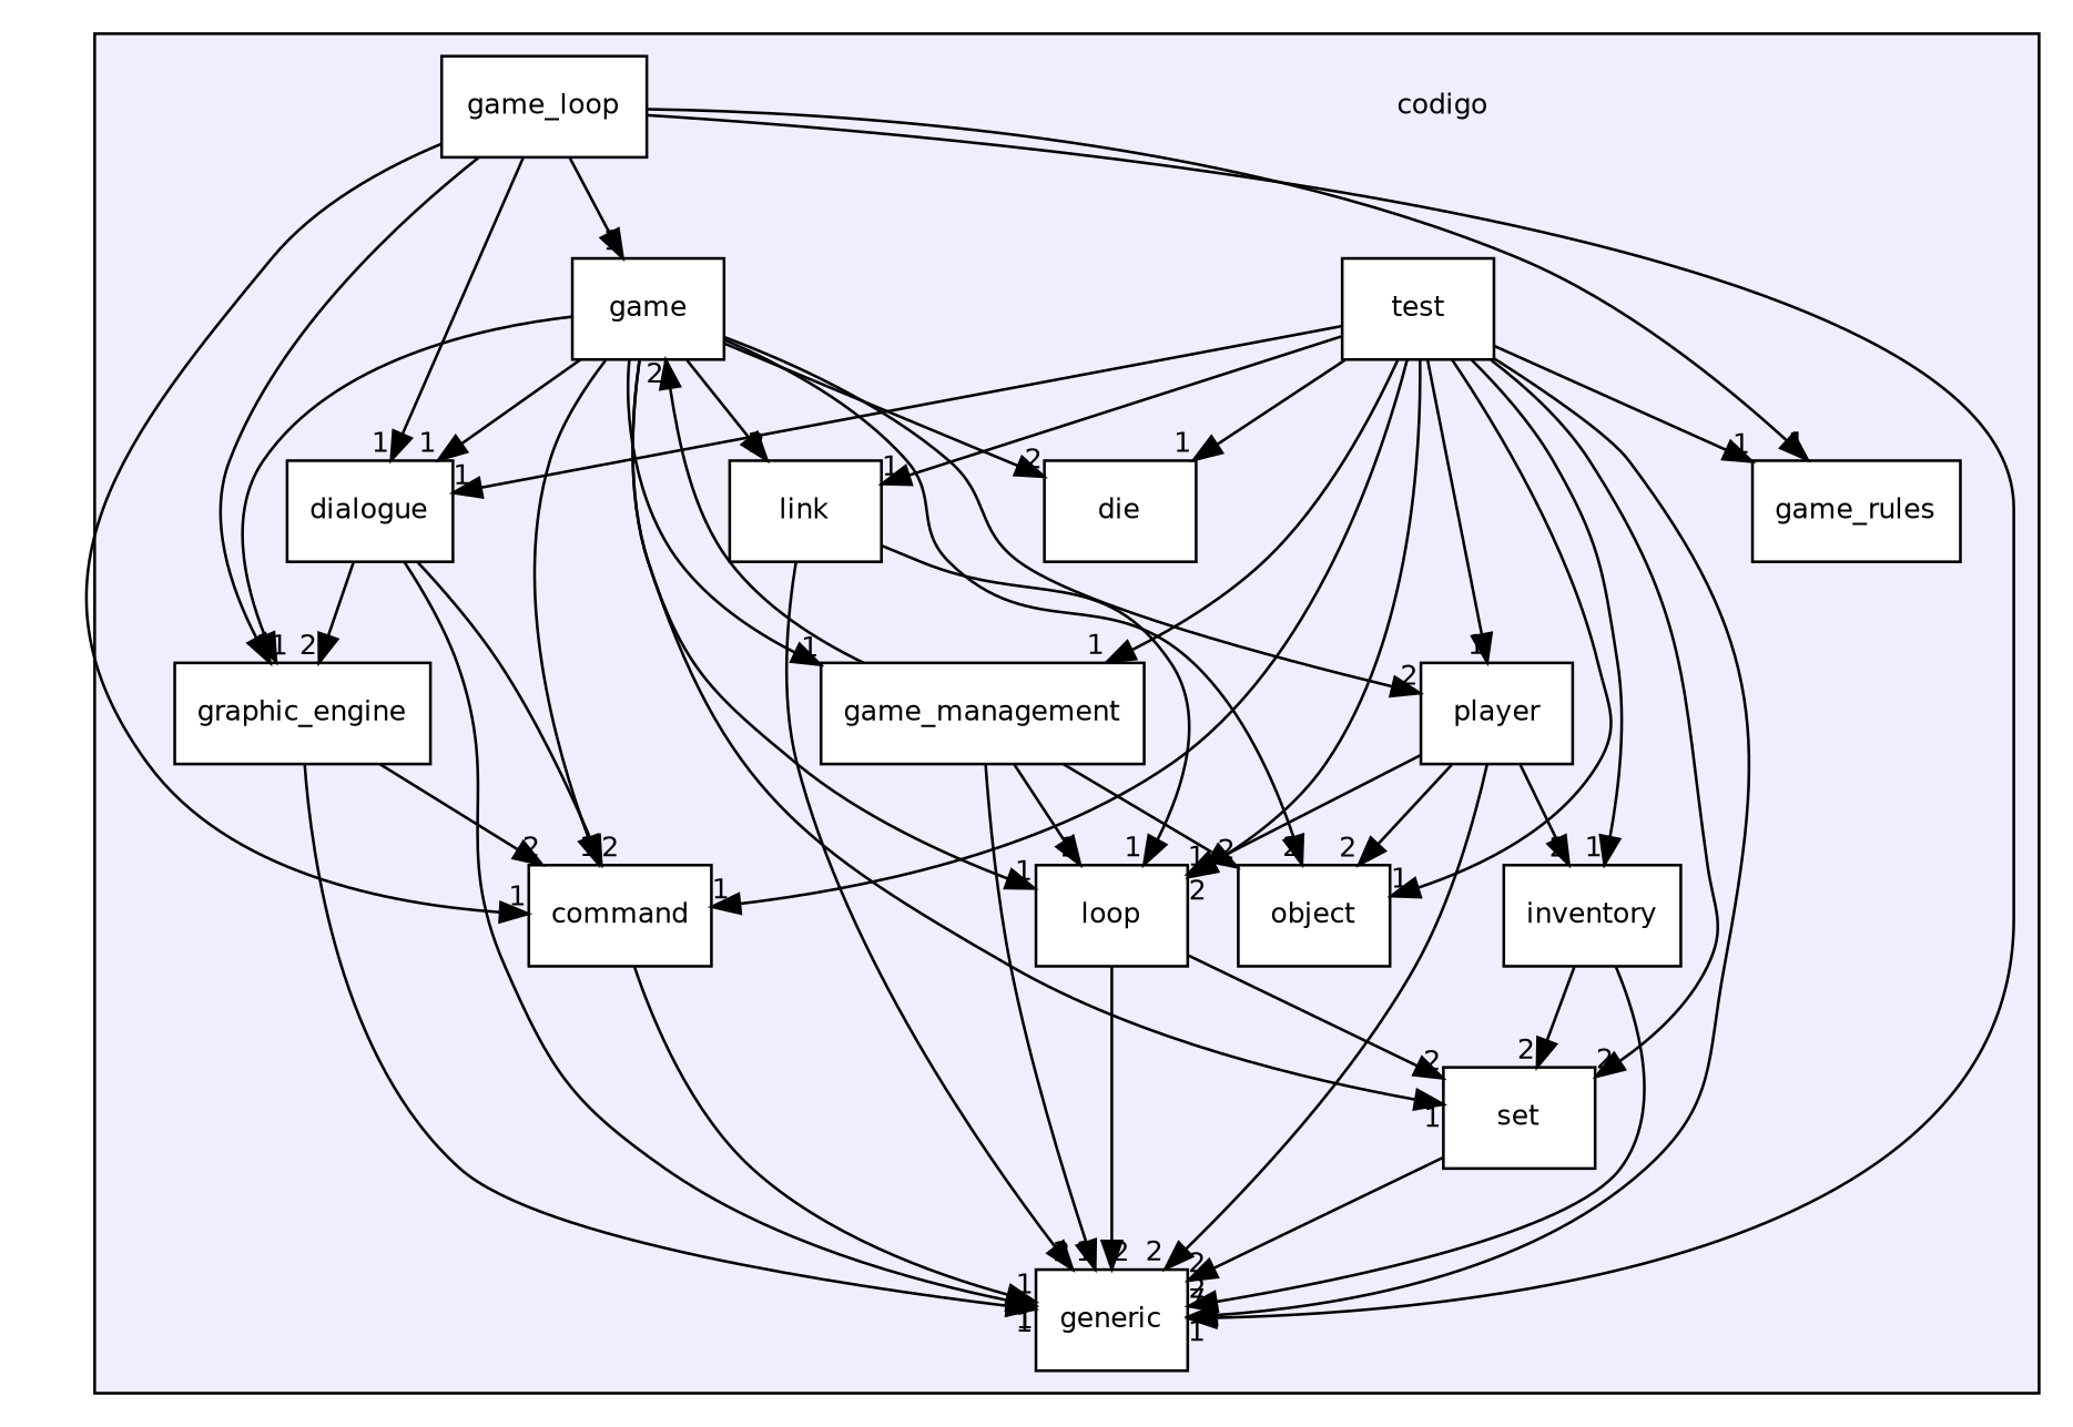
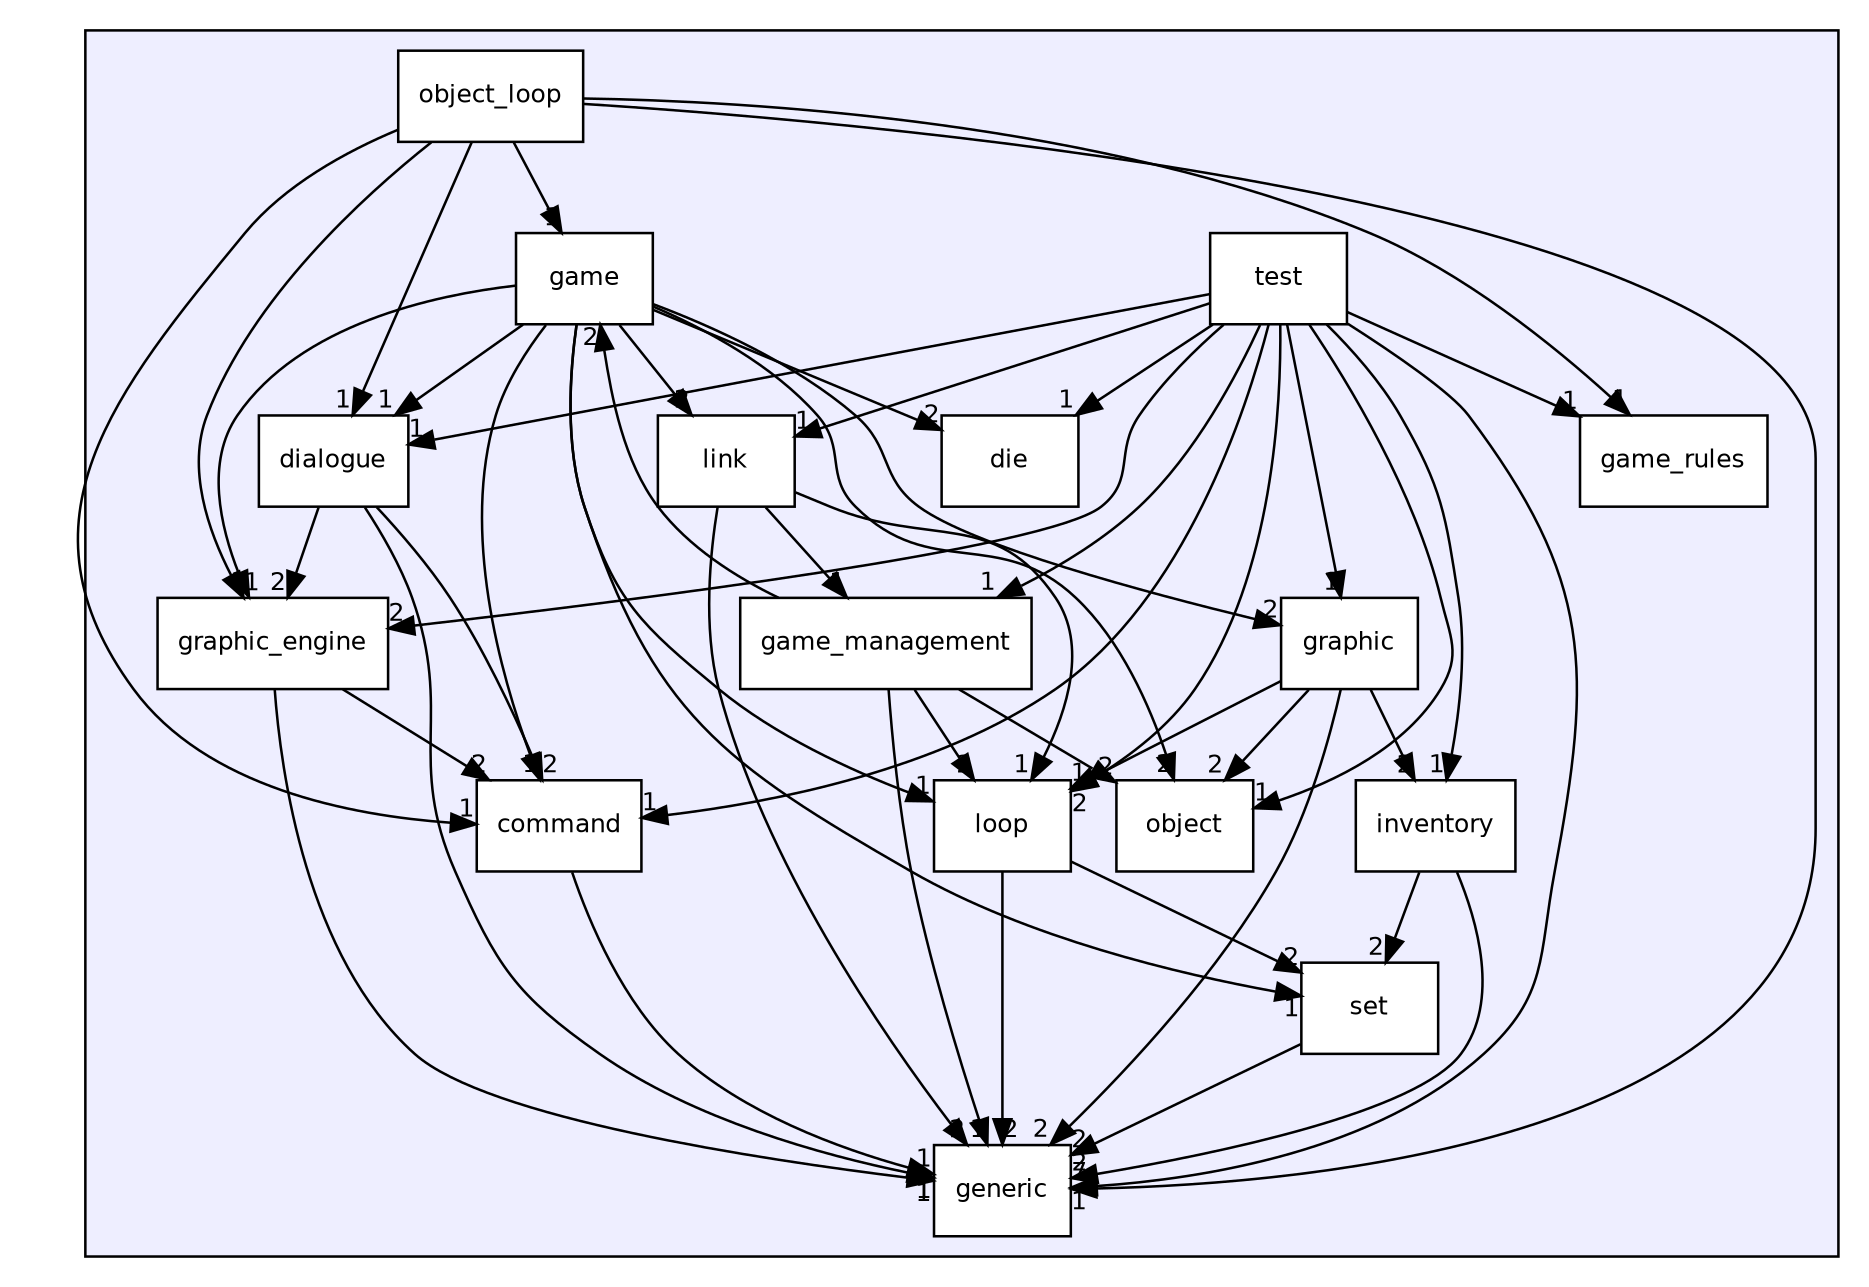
  digraph {
    compound=true
    node [fontname=Helvetica fontsize=10 shape=box color=black fillcolor=white style=filled]
    edge [headlabel=1 labeldistance=1.5 labelfontname=Helvetica labelfontsize=10]
-   n1 [label=codigo shape=plaintext color="" fillcolor="" style=""]
    n2 [label=command]
    n3 [label=dialogue]
    n4 [label=die]
    n5 [label=game]
-   n6 [label=game_loop]
+   n6 [label=object_loop]
    n7 [label=game_management]
    n8 [label=game_rules]
    n9 [label=generic]
    n10 [label=graphic_engine]
    n11 [label=inventory]
    n12 [label=link]
    n13 [label=object]
-   n14 [label=player]
+   n14 [label=graphic]
    n15 [label=set]
    n16 [label=loop]
    n17 [label=test]
    subgraph cluster_1 {
      bgcolor="#eeeeff"
      pencolor=black
-     n1
      n2
      n3
      n4
      n5
      n6
      n7
      n8
      n9
      n10
      n11
      n12
      n13
      n14
      n15
      n16
      n17
    }
    n2 -> n9
    n3 -> n2 [headlabel=2]
    n3 -> n9
    n3 -> n10 [headlabel=2]
    n5 -> n2
    n5 -> n3
    n5 -> n4 [headlabel=2]
-   n5 -> n7
+   n12 -> n7
    n5 -> n10 [headlabel=2]
    n5 -> n12 [headlabel=2]
    n5 -> n13 [headlabel=2]
    n5 -> n14 [headlabel=2]
    n5 -> n15
    n5 -> n16
    n6 -> n2
    n6 -> n3
    n6 -> n5
    n6 -> n8
    n6 -> n9
    n6 -> n10
    n7 -> n5 [headlabel=2]
    n7 -> n9
    n7 -> n13 [headlabel=2]
    n7 -> n16 [headlabel=2]
    n10 -> n2 [headlabel=2]
    n10 -> n9
    n11 -> n9 [headlabel=2]
    n11 -> n15 [headlabel=2]
    n12 -> n9 [headlabel=2]
    n12 -> n16
    n14 -> n9 [headlabel=2]
    n14 -> n11 [headlabel=2]
    n14 -> n13 [headlabel=2]
    n14 -> n16
    n15 -> n9 [headlabel=2]
    n16 -> n9 [headlabel=2]
    n16 -> n15 [headlabel=2]
    n17 -> n2
    n17 -> n3
    n17 -> n4
    n17 -> n7
    n17 -> n8
    n17 -> n9 [headlabel=7]
-   n17 -> n15 [headlabel=2]
+   n17 -> n10 [headlabel=2]
    n17 -> n11
    n17 -> n12
    n17 -> n13
    n17 -> n14
    n17 -> n16 [headlabel=2]
  }
